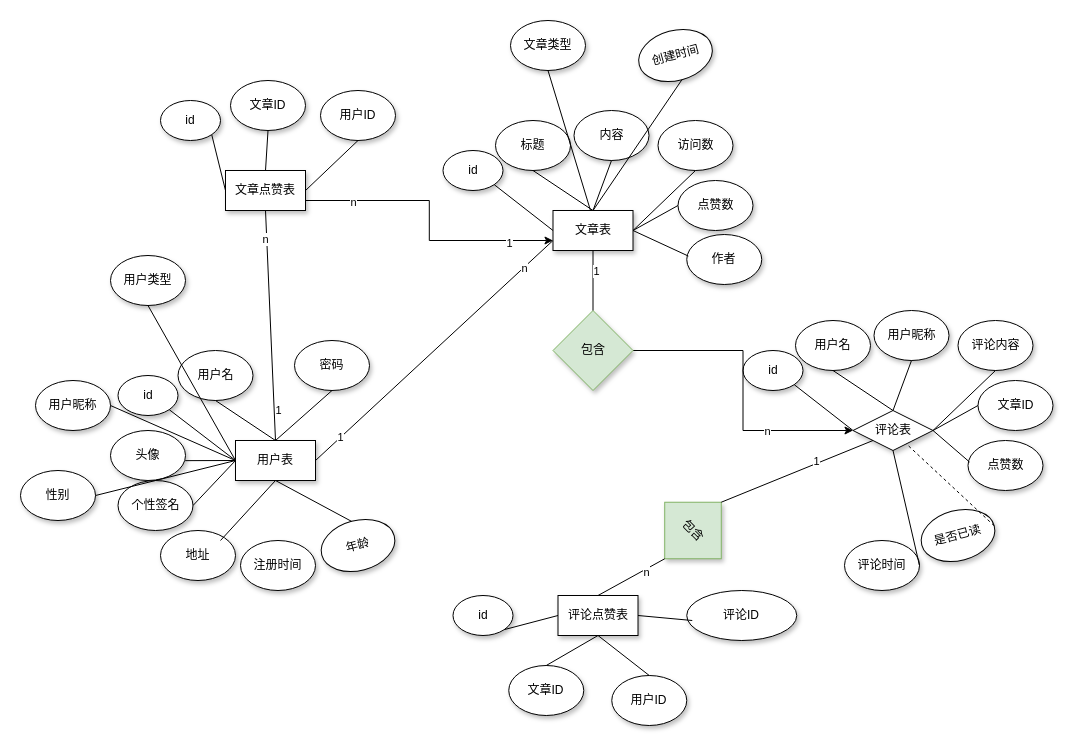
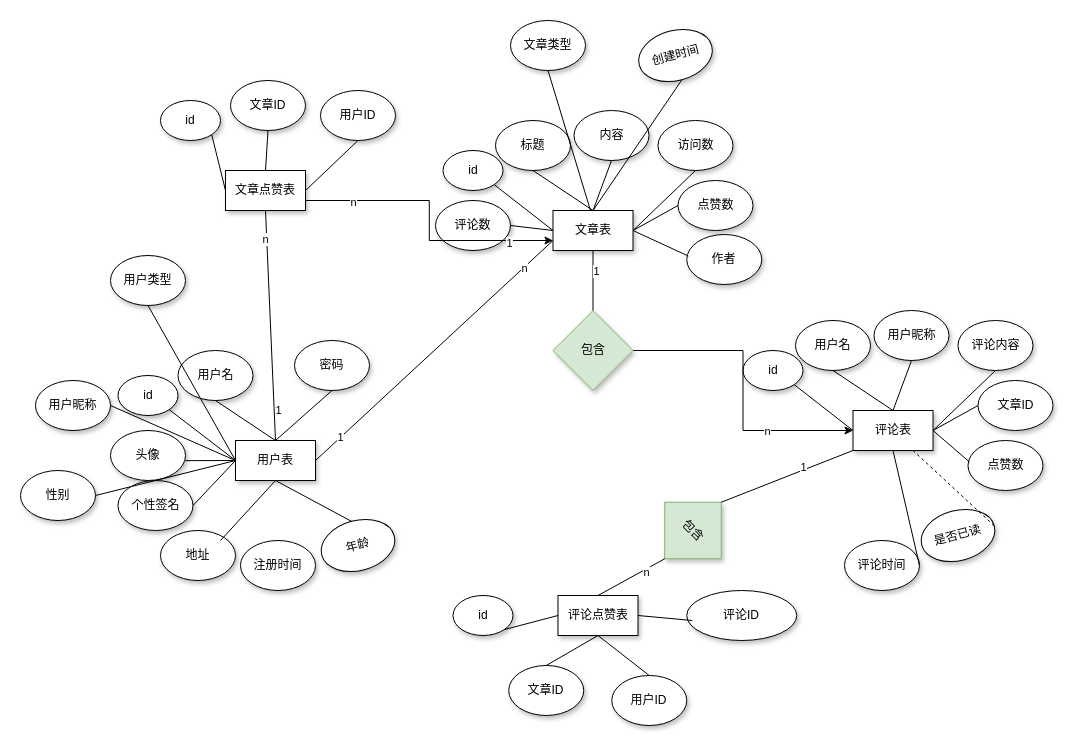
  <mxCell id="0" />
  <mxCell id="1" parent="0" />
  <mxCell id="2" value="年龄" style="ellipse;whiteSpace=wrap;html=1;shadow=1;rotation=-15;" vertex="1" parent="1"><mxGeometry x="320" y="520" width="75" height="50" as="geometry" /></mxCell>
  <mxCell id="3" value="注册时间" style="ellipse;whiteSpace=wrap;html=1;shadow=1;" vertex="1" parent="1"><mxGeometry x="240" y="540" width="75" height="50" as="geometry" /></mxCell>
  <mxCell id="4" value="用户表" style="rounded=0;whiteSpace=wrap;html=1;shadow=1;" vertex="1" parent="1"><mxGeometry x="235" y="440" width="80" height="40" as="geometry" /></mxCell>
  <mxCell id="5" value="id" style="ellipse;whiteSpace=wrap;html=1;shadow=1;" vertex="1" parent="1"><mxGeometry x="117.5" y="375" width="60" height="40" as="geometry" /></mxCell>
  <mxCell id="6" value="用户名" style="ellipse;whiteSpace=wrap;html=1;shadow=1;" vertex="1" parent="1"><mxGeometry x="177.5" y="350" width="75" height="50" as="geometry" /></mxCell>
  <mxCell id="7" value="密码" style="ellipse;whiteSpace=wrap;html=1;shadow=1;" vertex="1" parent="1"><mxGeometry x="294" y="340" width="75" height="50" as="geometry" /></mxCell>
  <mxCell id="8" value="用户类型" style="ellipse;whiteSpace=wrap;html=1;shadow=1;" vertex="1" parent="1"><mxGeometry x="110" y="255" width="75" height="50" as="geometry" /></mxCell>
  <mxCell id="9" value="用户昵称" style="ellipse;whiteSpace=wrap;html=1;shadow=1;" vertex="1" parent="1"><mxGeometry x="35" y="380" width="75" height="50" as="geometry" /></mxCell>
  <mxCell id="10" value="性别" style="ellipse;whiteSpace=wrap;html=1;shadow=1;" vertex="1" parent="1"><mxGeometry x="20" y="470" width="75" height="50" as="geometry" /></mxCell>
  <mxCell id="11" value="地址" style="ellipse;whiteSpace=wrap;html=1;shadow=1;" vertex="1" parent="1"><mxGeometry x="160" y="530" width="75" height="50" as="geometry" /></mxCell>
  <mxCell id="12" value="个性签名" style="ellipse;whiteSpace=wrap;html=1;shadow=1;" vertex="1" parent="1"><mxGeometry x="117.5" y="480" width="75" height="50" as="geometry" /></mxCell>
  <mxCell id="13" value="头像" style="ellipse;whiteSpace=wrap;html=1;shadow=1;" vertex="1" parent="1"><mxGeometry x="110" y="430" width="75" height="50" as="geometry" /></mxCell>
  <mxCell id="14" value="" style="endArrow=none;html=1;entryX=0;entryY=0.5;entryDx=0;entryDy=0;exitX=0.996;exitY=0.603;exitDx=0;exitDy=0;exitPerimeter=0;" edge="1" parent="1" source="13" target="4"><mxGeometry width="50" height="50" relative="1" as="geometry"><mxPoint x="180" y="470" as="sourcePoint" /><mxPoint x="230" y="420" as="targetPoint" /></mxGeometry></mxCell>
  <mxCell id="15" value="" style="endArrow=none;html=1;entryX=0;entryY=0.5;entryDx=0;entryDy=0;exitX=1;exitY=0.5;exitDx=0;exitDy=0;" edge="1" parent="1" source="12" target="4"><mxGeometry width="50" height="50" relative="1" as="geometry"><mxPoint x="200" y="540" as="sourcePoint" /><mxPoint x="250" y="490" as="targetPoint" /></mxGeometry></mxCell>
  <mxCell id="16" value="" style="endArrow=none;html=1;entryX=0.5;entryY=1;entryDx=0;entryDy=0;exitX=0.8;exitY=0.2;exitDx=0;exitDy=0;exitPerimeter=0;" edge="1" parent="1" source="11" target="4"><mxGeometry width="50" height="50" relative="1" as="geometry"><mxPoint x="230" y="560" as="sourcePoint" /><mxPoint x="280" y="510" as="targetPoint" /></mxGeometry></mxCell>
  <mxCell id="17" value="" style="endArrow=none;html=1;exitX=0.5;exitY=0;exitDx=0;exitDy=0;" edge="1" parent="1" source="2"><mxGeometry width="50" height="50" relative="1" as="geometry"><mxPoint x="-50" y="490" as="sourcePoint" /><mxPoint x="275" y="480" as="targetPoint" /></mxGeometry></mxCell>
  <mxCell id="18" value="" style="endArrow=none;html=1;entryX=0;entryY=0.5;entryDx=0;entryDy=0;exitX=1;exitY=0.5;exitDx=0;exitDy=0;" edge="1" parent="1" source="10" target="4"><mxGeometry width="50" height="50" relative="1" as="geometry"><mxPoint x="450" y="550" as="sourcePoint" /><mxPoint x="500" y="500" as="targetPoint" /></mxGeometry></mxCell>
  <mxCell id="19" value="" style="endArrow=none;html=1;entryX=1;entryY=0.5;entryDx=0;entryDy=0;exitX=0;exitY=0.5;exitDx=0;exitDy=0;" edge="1" parent="1" source="4" target="9"><mxGeometry width="50" height="50" relative="1" as="geometry"><mxPoint x="320" y="460" as="sourcePoint" /><mxPoint x="360" y="410" as="targetPoint" /></mxGeometry></mxCell>
  <mxCell id="20" value="" style="endArrow=none;html=1;entryX=0.5;entryY=1;entryDx=0;entryDy=0;exitX=0;exitY=0.5;exitDx=0;exitDy=0;" edge="1" parent="1" source="4" target="8"><mxGeometry width="50" height="50" relative="1" as="geometry"><mxPoint x="320" y="460" as="sourcePoint" /><mxPoint x="360" y="410" as="targetPoint" /></mxGeometry></mxCell>
  <mxCell id="21" value="" style="endArrow=none;html=1;exitX=0.5;exitY=0;exitDx=0;exitDy=0;entryX=0.5;entryY=1;entryDx=0;entryDy=0;" edge="1" parent="1" source="4" target="6"><mxGeometry width="50" height="50" relative="1" as="geometry"><mxPoint x="180" y="420" as="sourcePoint" /><mxPoint x="230" y="370" as="targetPoint" /></mxGeometry></mxCell>
  <mxCell id="22" value="" style="endArrow=none;html=1;entryX=0.5;entryY=1;entryDx=0;entryDy=0;exitX=0.5;exitY=0;exitDx=0;exitDy=0;" edge="1" parent="1" source="4" target="7"><mxGeometry width="50" height="50" relative="1" as="geometry"><mxPoint x="220" y="330" as="sourcePoint" /><mxPoint x="270" y="280" as="targetPoint" /></mxGeometry></mxCell>
  <mxCell id="23" value="" style="endArrow=none;html=1;entryX=1;entryY=1;entryDx=0;entryDy=0;exitX=0;exitY=0.5;exitDx=0;exitDy=0;" edge="1" parent="1" source="4" target="5"><mxGeometry width="50" height="50" relative="1" as="geometry"><mxPoint x="-10" y="450" as="sourcePoint" /><mxPoint x="40" y="400" as="targetPoint" /></mxGeometry></mxCell>
  <mxCell id="24" value="创建时间" style="ellipse;whiteSpace=wrap;html=1;shadow=1;rotation=-15;" vertex="1" parent="1"><mxGeometry x="637.5" y="30" width="75" height="50" as="geometry" /></mxCell>
  <mxCell id="25" value="文章类型" style="ellipse;whiteSpace=wrap;html=1;shadow=1;" vertex="1" parent="1"><mxGeometry x="510" y="20" width="75" height="50" as="geometry" /></mxCell>
  <mxCell id="26" value="文章表" style="rounded=0;whiteSpace=wrap;html=1;shadow=1;" vertex="1" parent="1"><mxGeometry x="552.5" y="210" width="80" height="40" as="geometry" /></mxCell>
  <mxCell id="27" value="id" style="ellipse;whiteSpace=wrap;html=1;shadow=1;" vertex="1" parent="1"><mxGeometry x="442.5" y="150" width="60" height="40" as="geometry" /></mxCell>
  <mxCell id="28" value="标题" style="ellipse;whiteSpace=wrap;html=1;shadow=1;" vertex="1" parent="1"><mxGeometry x="495" y="120" width="75" height="50" as="geometry" /></mxCell>
  <mxCell id="29" value="内容" style="ellipse;whiteSpace=wrap;html=1;shadow=1;" vertex="1" parent="1"><mxGeometry x="573.5" y="110" width="75" height="50" as="geometry" /></mxCell>
  <mxCell id="30" value="访问数" style="ellipse;whiteSpace=wrap;html=1;shadow=1;" vertex="1" parent="1"><mxGeometry x="657.5" y="120" width="75" height="50" as="geometry" /></mxCell>
  <mxCell id="31" value="点赞数" style="ellipse;whiteSpace=wrap;html=1;shadow=1;" vertex="1" parent="1"><mxGeometry x="677.5" y="180" width="75" height="50" as="geometry" /></mxCell>
  <mxCell id="32" value="作者" style="ellipse;whiteSpace=wrap;html=1;shadow=1;" vertex="1" parent="1"><mxGeometry x="686.25" y="234" width="75" height="50" as="geometry" /></mxCell>
+ <mxCell id="33" value="评论数" style="ellipse;whiteSpace=wrap;html=1;shadow=1;" vertex="1" parent="1"><mxGeometry x="435" y="200" width="75" height="50" as="geometry" /></mxCell>
+ <mxCell id="34" value="" style="endArrow=none;html=1;entryX=0;entryY=0.5;entryDx=0;entryDy=0;exitX=1;exitY=0.5;exitDx=0;exitDy=0;" edge="1" parent="1" source="33" target="26"><mxGeometry width="50" height="50" relative="1" as="geometry"><mxPoint x="547.5" y="330" as="sourcePoint" /><mxPoint x="597.5" y="280" as="targetPoint" /></mxGeometry></mxCell>
  <mxCell id="35" value="" style="endArrow=none;html=1;entryX=1;entryY=0.5;entryDx=0;entryDy=0;exitX=0.021;exitY=0.431;exitDx=0;exitDy=0;exitPerimeter=0;" edge="1" parent="1" source="32" target="26"><mxGeometry width="50" height="50" relative="1" as="geometry"><mxPoint x="767.5" y="320" as="sourcePoint" /><mxPoint x="817.5" y="270" as="targetPoint" /></mxGeometry></mxCell>
  <mxCell id="36" value="" style="endArrow=none;html=1;entryX=0;entryY=0.5;entryDx=0;entryDy=0;exitX=1;exitY=0.5;exitDx=0;exitDy=0;" edge="1" parent="1" source="26" target="31"><mxGeometry width="50" height="50" relative="1" as="geometry"><mxPoint x="637.5" y="230" as="sourcePoint" /><mxPoint x="677.5" y="180" as="targetPoint" /></mxGeometry></mxCell>
  <mxCell id="37" value="" style="endArrow=none;html=1;entryX=0.5;entryY=1;entryDx=0;entryDy=0;exitX=1;exitY=0.5;exitDx=0;exitDy=0;" edge="1" parent="1" source="26" target="30"><mxGeometry width="50" height="50" relative="1" as="geometry"><mxPoint x="637.5" y="230" as="sourcePoint" /><mxPoint x="677.5" y="180" as="targetPoint" /></mxGeometry></mxCell>
  <mxCell id="38" value="" style="endArrow=none;html=1;exitX=0.5;exitY=0;exitDx=0;exitDy=0;entryX=0.5;entryY=1;entryDx=0;entryDy=0;" edge="1" parent="1" source="26" target="28"><mxGeometry width="50" height="50" relative="1" as="geometry"><mxPoint x="497.5" y="190" as="sourcePoint" /><mxPoint x="547.5" y="140" as="targetPoint" /></mxGeometry></mxCell>
  <mxCell id="39" value="" style="endArrow=none;html=1;entryX=0.5;entryY=1;entryDx=0;entryDy=0;exitX=0.5;exitY=0;exitDx=0;exitDy=0;" edge="1" parent="1" source="26" target="29"><mxGeometry width="50" height="50" relative="1" as="geometry"><mxPoint x="537.5" y="100" as="sourcePoint" /><mxPoint x="587.5" y="50" as="targetPoint" /></mxGeometry></mxCell>
  <mxCell id="40" value="" style="endArrow=none;html=1;entryX=1;entryY=1;entryDx=0;entryDy=0;exitX=0;exitY=0.5;exitDx=0;exitDy=0;" edge="1" parent="1" source="26" target="27"><mxGeometry width="50" height="50" relative="1" as="geometry"><mxPoint x="307.5" y="220" as="sourcePoint" /><mxPoint x="357.5" y="170" as="targetPoint" /></mxGeometry></mxCell>
  <mxCell id="41" value="是否已读" style="ellipse;whiteSpace=wrap;html=1;shadow=1;rotation=-15;" vertex="1" parent="1"><mxGeometry x="920" y="510" width="75" height="50" as="geometry" /></mxCell>
  <mxCell id="42" value="评论时间" style="ellipse;whiteSpace=wrap;html=1;shadow=1;" vertex="1" parent="1"><mxGeometry x="844" y="540" width="75" height="50" as="geometry" /></mxCell>
- <mxCell id="43" value="评论表" style="rhombus;whiteSpace=wrap;html=1;shadow=1;" vertex="1" parent="1"><mxGeometry x="852.5" y="410" width="80" height="40" as="geometry" /></mxCell>
+ <mxCell id="43" value="评论表" style="rounded=0;whiteSpace=wrap;html=1;shadow=1;" vertex="1" parent="1"><mxGeometry x="852.5" y="410" width="80" height="40" as="geometry" /></mxCell>
  <mxCell id="44" value="id" style="ellipse;whiteSpace=wrap;html=1;shadow=1;" vertex="1" parent="1"><mxGeometry x="742.5" y="350" width="60" height="40" as="geometry" /></mxCell>
  <mxCell id="45" value="用户名" style="ellipse;whiteSpace=wrap;html=1;shadow=1;" vertex="1" parent="1"><mxGeometry x="795" y="320" width="75" height="50" as="geometry" /></mxCell>
  <mxCell id="46" value="用户昵称" style="ellipse;whiteSpace=wrap;html=1;shadow=1;" vertex="1" parent="1"><mxGeometry x="873.5" y="310" width="75" height="50" as="geometry" /></mxCell>
  <mxCell id="47" value="评论内容" style="ellipse;whiteSpace=wrap;html=1;shadow=1;" vertex="1" parent="1"><mxGeometry x="957.5" y="320" width="75" height="50" as="geometry" /></mxCell>
  <mxCell id="48" value="文章ID" style="ellipse;whiteSpace=wrap;html=1;shadow=1;" vertex="1" parent="1"><mxGeometry x="977.5" y="380" width="75" height="50" as="geometry" /></mxCell>
  <mxCell id="49" value="点赞数" style="ellipse;whiteSpace=wrap;html=1;shadow=1;" vertex="1" parent="1"><mxGeometry x="967.5" y="440" width="75" height="50" as="geometry" /></mxCell>
  <mxCell id="50" value="" style="endArrow=none;html=1;exitX=1;exitY=0.5;exitDx=0;exitDy=0;entryX=0.5;entryY=1;entryDx=0;entryDy=0;" edge="1" parent="1" source="42" target="43"><mxGeometry width="50" height="50" relative="1" as="geometry"><mxPoint x="867.5" y="520" as="sourcePoint" /><mxPoint x="822.5" y="435" as="targetPoint" /></mxGeometry></mxCell>
  <mxCell id="51" value="" style="endArrow=none;html=1;exitX=1;exitY=0.5;exitDx=0;exitDy=0;entryX=0.75;entryY=1;entryDx=0;entryDy=0;dashed=1;" edge="1" parent="1" source="41" target="43"><mxGeometry width="50" height="50" relative="1" as="geometry"><mxPoint x="567.5" y="460" as="sourcePoint" /><mxPoint x="842.5" y="430" as="targetPoint" /></mxGeometry></mxCell>
  <mxCell id="52" value="" style="endArrow=none;html=1;entryX=1;entryY=0.5;entryDx=0;entryDy=0;exitX=0.021;exitY=0.431;exitDx=0;exitDy=0;exitPerimeter=0;" edge="1" parent="1" source="49" target="43"><mxGeometry width="50" height="50" relative="1" as="geometry"><mxPoint x="1067.5" y="520" as="sourcePoint" /><mxPoint x="1117.5" y="470" as="targetPoint" /></mxGeometry></mxCell>
  <mxCell id="53" value="" style="endArrow=none;html=1;entryX=0;entryY=0.5;entryDx=0;entryDy=0;exitX=1;exitY=0.5;exitDx=0;exitDy=0;" edge="1" parent="1" source="43" target="48"><mxGeometry width="50" height="50" relative="1" as="geometry"><mxPoint x="937.5" y="430" as="sourcePoint" /><mxPoint x="977.5" y="380" as="targetPoint" /></mxGeometry></mxCell>
  <mxCell id="54" value="" style="endArrow=none;html=1;entryX=0.5;entryY=1;entryDx=0;entryDy=0;exitX=1;exitY=0.5;exitDx=0;exitDy=0;" edge="1" parent="1" source="43" target="47"><mxGeometry width="50" height="50" relative="1" as="geometry"><mxPoint x="937.5" y="430" as="sourcePoint" /><mxPoint x="977.5" y="380" as="targetPoint" /></mxGeometry></mxCell>
  <mxCell id="55" value="" style="endArrow=none;html=1;exitX=0.5;exitY=0;exitDx=0;exitDy=0;entryX=0.5;entryY=1;entryDx=0;entryDy=0;" edge="1" parent="1" source="43" target="45"><mxGeometry width="50" height="50" relative="1" as="geometry"><mxPoint x="797.5" y="390" as="sourcePoint" /><mxPoint x="847.5" y="340" as="targetPoint" /></mxGeometry></mxCell>
  <mxCell id="56" value="" style="endArrow=none;html=1;entryX=0.5;entryY=1;entryDx=0;entryDy=0;exitX=0.5;exitY=0;exitDx=0;exitDy=0;" edge="1" parent="1" source="43" target="46"><mxGeometry width="50" height="50" relative="1" as="geometry"><mxPoint x="837.5" y="300" as="sourcePoint" /><mxPoint x="887.5" y="250" as="targetPoint" /></mxGeometry></mxCell>
  <mxCell id="57" value="" style="endArrow=none;html=1;entryX=1;entryY=1;entryDx=0;entryDy=0;exitX=0;exitY=0.5;exitDx=0;exitDy=0;" edge="1" parent="1" source="43" target="44"><mxGeometry width="50" height="50" relative="1" as="geometry"><mxPoint x="607.5" y="420" as="sourcePoint" /><mxPoint x="657.5" y="370" as="targetPoint" /></mxGeometry></mxCell>
  <mxCell id="58" value="评论点赞表" style="rounded=0;whiteSpace=wrap;html=1;shadow=1;" vertex="1" parent="1"><mxGeometry x="557.5" y="595" width="80" height="40" as="geometry" /></mxCell>
  <mxCell id="59" value="id" style="ellipse;whiteSpace=wrap;html=1;shadow=1;" vertex="1" parent="1"><mxGeometry x="452.5" y="595" width="60" height="40" as="geometry" /></mxCell>
  <mxCell id="60" value="文章ID" style="ellipse;whiteSpace=wrap;html=1;shadow=1;" vertex="1" parent="1"><mxGeometry x="508.25" y="665" width="75" height="50" as="geometry" /></mxCell>
  <mxCell id="61" value="用户ID" style="ellipse;whiteSpace=wrap;html=1;shadow=1;" vertex="1" parent="1"><mxGeometry x="611.25" y="675" width="75" height="50" as="geometry" /></mxCell>
  <mxCell id="62" value="评论ID" style="ellipse;whiteSpace=wrap;html=1;shadow=1;" vertex="1" parent="1"><mxGeometry x="686.25" y="590" width="110" height="50" as="geometry" /></mxCell>
  <mxCell id="63" value="" style="endArrow=none;html=1;entryX=0.05;entryY=0.6;entryDx=0;entryDy=0;exitX=1;exitY=0.5;exitDx=0;exitDy=0;entryPerimeter=0;" edge="1" parent="1" source="58" target="62"><mxGeometry width="50" height="50" relative="1" as="geometry"><mxPoint x="642.5" y="615" as="sourcePoint" /><mxPoint x="710" y="615" as="targetPoint" /></mxGeometry></mxCell>
  <mxCell id="64" value="" style="endArrow=none;html=1;exitX=0.5;exitY=1;exitDx=0;exitDy=0;entryX=0.5;entryY=0;entryDx=0;entryDy=0;" edge="1" parent="1" source="58" target="60"><mxGeometry width="50" height="50" relative="1" as="geometry"><mxPoint x="502.5" y="575" as="sourcePoint" /><mxPoint x="552.5" y="525" as="targetPoint" /></mxGeometry></mxCell>
  <mxCell id="65" value="" style="endArrow=none;html=1;entryX=0.5;entryY=0;entryDx=0;entryDy=0;exitX=0.5;exitY=1;exitDx=0;exitDy=0;" edge="1" parent="1" source="58" target="61"><mxGeometry width="50" height="50" relative="1" as="geometry"><mxPoint x="606.25" y="655" as="sourcePoint" /><mxPoint x="592.5" y="435" as="targetPoint" /></mxGeometry></mxCell>
  <mxCell id="66" value="" style="endArrow=none;html=1;entryX=1;entryY=1;entryDx=0;entryDy=0;exitX=0;exitY=0.5;exitDx=0;exitDy=0;" edge="1" parent="1" source="58" target="59"><mxGeometry width="50" height="50" relative="1" as="geometry"><mxPoint x="312.5" y="605" as="sourcePoint" /><mxPoint x="362.5" y="555" as="targetPoint" /></mxGeometry></mxCell>
  <mxCell id="67" style="edgeStyle=orthogonalEdgeStyle;rounded=0;orthogonalLoop=1;jettySize=auto;html=1;exitX=1;exitY=0.75;exitDx=0;exitDy=0;entryX=0;entryY=0.75;entryDx=0;entryDy=0;" edge="1" parent="1" source="70" target="26"><mxGeometry relative="1" as="geometry" /></mxCell>
  <mxCell id="68" value="n" style="edgeLabel;html=1;align=center;verticalAlign=middle;resizable=0;points=[];" vertex="1" connectable="0" parent="67"><mxGeometry x="-0.674" y="-1" relative="1" as="geometry"><mxPoint as="offset" /></mxGeometry></mxCell>
  <mxCell id="69" value="1" style="edgeLabel;html=1;align=center;verticalAlign=middle;resizable=0;points=[];" vertex="1" connectable="0" parent="67"><mxGeometry x="0.688" y="-2" relative="1" as="geometry"><mxPoint as="offset" /></mxGeometry></mxCell>
  <mxCell id="70" value="文章点赞表" style="rounded=0;whiteSpace=wrap;html=1;shadow=1;" vertex="1" parent="1"><mxGeometry x="225" y="170" width="80" height="40" as="geometry" /></mxCell>
  <mxCell id="71" value="id" style="ellipse;whiteSpace=wrap;html=1;shadow=1;" vertex="1" parent="1"><mxGeometry x="160" y="100" width="60" height="40" as="geometry" /></mxCell>
  <mxCell id="72" value="文章ID" style="ellipse;whiteSpace=wrap;html=1;shadow=1;" vertex="1" parent="1"><mxGeometry x="230" y="80" width="75" height="50" as="geometry" /></mxCell>
  <mxCell id="73" value="用户ID" style="ellipse;whiteSpace=wrap;html=1;shadow=1;" vertex="1" parent="1"><mxGeometry x="320" y="90" width="75" height="50" as="geometry" /></mxCell>
  <mxCell id="74" value="" style="endArrow=none;html=1;exitX=0.5;exitY=0;exitDx=0;exitDy=0;entryX=0.5;entryY=1;entryDx=0;entryDy=0;" edge="1" parent="1" source="70" target="72"><mxGeometry width="50" height="50" relative="1" as="geometry"><mxPoint x="170" y="150" as="sourcePoint" /><mxPoint x="220" y="100" as="targetPoint" /></mxGeometry></mxCell>
  <mxCell id="75" value="" style="endArrow=none;html=1;entryX=0.5;entryY=1;entryDx=0;entryDy=0;exitX=1;exitY=0.5;exitDx=0;exitDy=0;" edge="1" parent="1" source="70" target="73"><mxGeometry width="50" height="50" relative="1" as="geometry"><mxPoint x="210" y="60" as="sourcePoint" /><mxPoint x="260" y="10" as="targetPoint" /></mxGeometry></mxCell>
  <mxCell id="76" value="" style="endArrow=none;html=1;entryX=1;entryY=1;entryDx=0;entryDy=0;exitX=0;exitY=0.5;exitDx=0;exitDy=0;" edge="1" parent="1" source="70" target="71"><mxGeometry width="50" height="50" relative="1" as="geometry"><mxPoint x="-20" y="180" as="sourcePoint" /><mxPoint x="30" y="130" as="targetPoint" /></mxGeometry></mxCell>
  <mxCell id="77" value="" style="endArrow=none;html=1;exitX=1;exitY=0.5;exitDx=0;exitDy=0;entryX=0;entryY=0.75;entryDx=0;entryDy=0;" edge="1" parent="1" source="4" target="26"><mxGeometry width="50" height="50" relative="1" as="geometry"><mxPoint x="470" y="480" as="sourcePoint" /><mxPoint x="520" y="430" as="targetPoint" /></mxGeometry></mxCell>
  <mxCell id="78" value="n" style="edgeLabel;html=1;align=center;verticalAlign=middle;resizable=0;points=[];" vertex="1" connectable="0" parent="77"><mxGeometry x="0.755" relative="1" as="geometry"><mxPoint as="offset" /></mxGeometry></mxCell>
  <mxCell id="79" value="1" style="edgeLabel;html=1;align=center;verticalAlign=middle;resizable=0;points=[];" vertex="1" connectable="0" parent="77"><mxGeometry x="-0.787" relative="1" as="geometry"><mxPoint as="offset" /></mxGeometry></mxCell>
  <mxCell id="80" value="" style="endArrow=none;html=1;entryX=0.5;entryY=1;entryDx=0;entryDy=0;exitX=0.5;exitY=0;exitDx=0;exitDy=0;" edge="1" parent="1" source="4" target="70"><mxGeometry width="50" height="50" relative="1" as="geometry"><mxPoint x="110" y="300" as="sourcePoint" /><mxPoint x="160" y="250" as="targetPoint" /></mxGeometry></mxCell>
  <mxCell id="81" value="n" style="edgeLabel;html=1;align=center;verticalAlign=middle;resizable=0;points=[];" vertex="1" connectable="0" parent="80"><mxGeometry x="0.744" y="2" relative="1" as="geometry"><mxPoint y="-1" as="offset" /></mxGeometry></mxCell>
  <mxCell id="82" value="1" style="edgeLabel;html=1;align=center;verticalAlign=middle;resizable=0;points=[];" vertex="1" connectable="0" parent="80"><mxGeometry x="-0.737" y="-4" relative="1" as="geometry"><mxPoint as="offset" /></mxGeometry></mxCell>
  <mxCell id="83" style="edgeStyle=orthogonalEdgeStyle;rounded=0;orthogonalLoop=1;jettySize=auto;html=1;exitX=0.5;exitY=0;exitDx=0;exitDy=0;entryX=0;entryY=0.5;entryDx=0;entryDy=0;" edge="1" parent="1" source="85" target="43"><mxGeometry relative="1" as="geometry" /></mxCell>
  <mxCell id="84" value="n" style="edgeLabel;html=1;align=center;verticalAlign=middle;resizable=0;points=[];" vertex="1" connectable="0" parent="83"><mxGeometry x="0.425" relative="1" as="geometry"><mxPoint as="offset" /></mxGeometry></mxCell>
  <mxCell id="85" value="包含" style="rhombus;whiteSpace=wrap;html=1;shadow=1;rotation=0;fillColor=#d5e8d4;strokeColor=#82b366;direction=south;" vertex="1" parent="1"><mxGeometry x="552.5" y="310" width="80" height="80" as="geometry" /></mxCell>
  <mxCell id="86" value="" style="endArrow=none;html=1;entryX=0.5;entryY=1;entryDx=0;entryDy=0;" edge="1" parent="1" target="25"><mxGeometry width="50" height="50" relative="1" as="geometry"><mxPoint x="590" y="210" as="sourcePoint" /><mxPoint x="590" y="70" as="targetPoint" /></mxGeometry></mxCell>
  <mxCell id="87" value="" style="endArrow=none;html=1;entryX=0.5;entryY=1;entryDx=0;entryDy=0;exitX=0.5;exitY=0;exitDx=0;exitDy=0;" edge="1" parent="1" source="26" target="24"><mxGeometry width="50" height="50" relative="1" as="geometry"><mxPoint x="160" y="490" as="sourcePoint" /><mxPoint x="210" y="440" as="targetPoint" /></mxGeometry></mxCell>
  <mxCell id="88" value="包含" style="rhombus;whiteSpace=wrap;html=1;shadow=1;rotation=45;fillColor=#d5e8d4;strokeColor=#82b366;" vertex="1" parent="1"><mxGeometry x="652.5" y="490" width="80" height="80" as="geometry" /></mxCell>
  <mxCell id="89" value="" style="endArrow=none;html=1;entryX=0.5;entryY=1;entryDx=0;entryDy=0;exitX=0.5;exitY=0;exitDx=0;exitDy=0;" edge="1" parent="1" source="58" target="88"><mxGeometry width="50" height="50" relative="1" as="geometry"><mxPoint x="500" y="540" as="sourcePoint" /><mxPoint x="550" y="490" as="targetPoint" /></mxGeometry></mxCell>
  <mxCell id="90" value="n" style="edgeLabel;html=1;align=center;verticalAlign=middle;resizable=0;points=[];" vertex="1" connectable="0" parent="89"><mxGeometry x="0.405" y="-4" relative="1" as="geometry"><mxPoint y="-1" as="offset" /></mxGeometry></mxCell>
  <mxCell id="91" value="" style="endArrow=none;html=1;exitX=0.5;exitY=0;exitDx=0;exitDy=0;entryX=0;entryY=1;entryDx=0;entryDy=0;" edge="1" parent="1" source="88" target="43"><mxGeometry width="50" height="50" relative="1" as="geometry"><mxPoint x="810" y="530" as="sourcePoint" /><mxPoint x="860" y="480" as="targetPoint" /></mxGeometry></mxCell>
  <mxCell id="92" value="1" style="edgeLabel;html=1;align=center;verticalAlign=middle;resizable=0;points=[];" vertex="1" connectable="0" parent="91"><mxGeometry x="0.266" y="2" relative="1" as="geometry"><mxPoint x="-1" as="offset" /></mxGeometry></mxCell>
  <mxCell id="93" value="" style="endArrow=none;html=1;entryX=0.5;entryY=1;entryDx=0;entryDy=0;exitX=0;exitY=0.5;exitDx=0;exitDy=0;" edge="1" parent="1" source="85" target="26"><mxGeometry width="50" height="50" relative="1" as="geometry"><mxPoint x="600" y="320" as="sourcePoint" /><mxPoint x="650" y="270" as="targetPoint" /></mxGeometry></mxCell>
  <mxCell id="94" value="1" style="edgeLabel;html=1;align=center;verticalAlign=middle;resizable=0;points=[];" vertex="1" connectable="0" parent="93"><mxGeometry x="0.333" y="-2" relative="1" as="geometry"><mxPoint x="1" as="offset" /></mxGeometry></mxCell>
